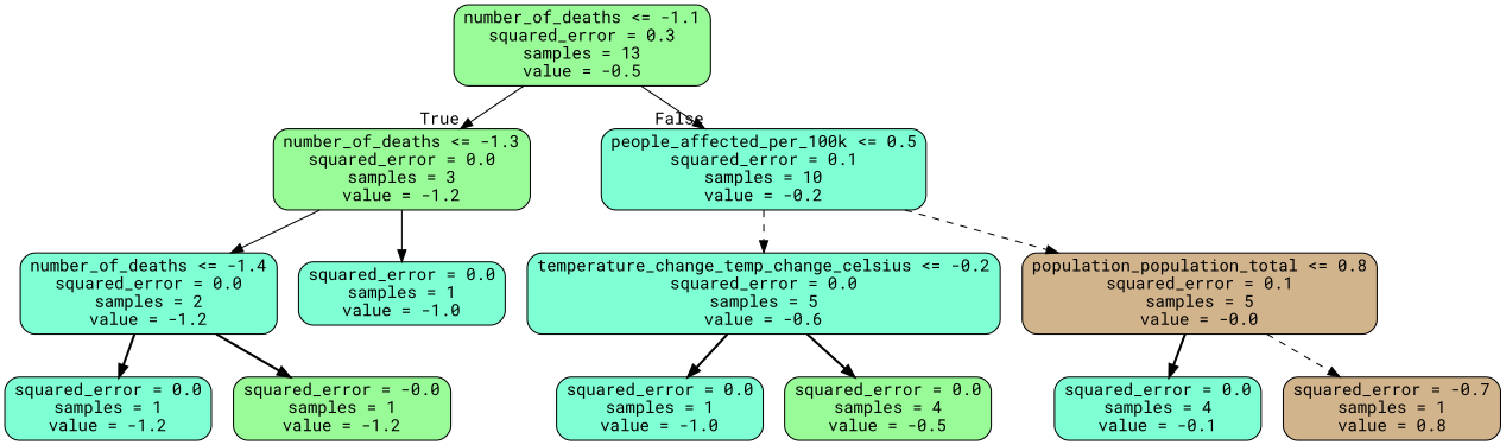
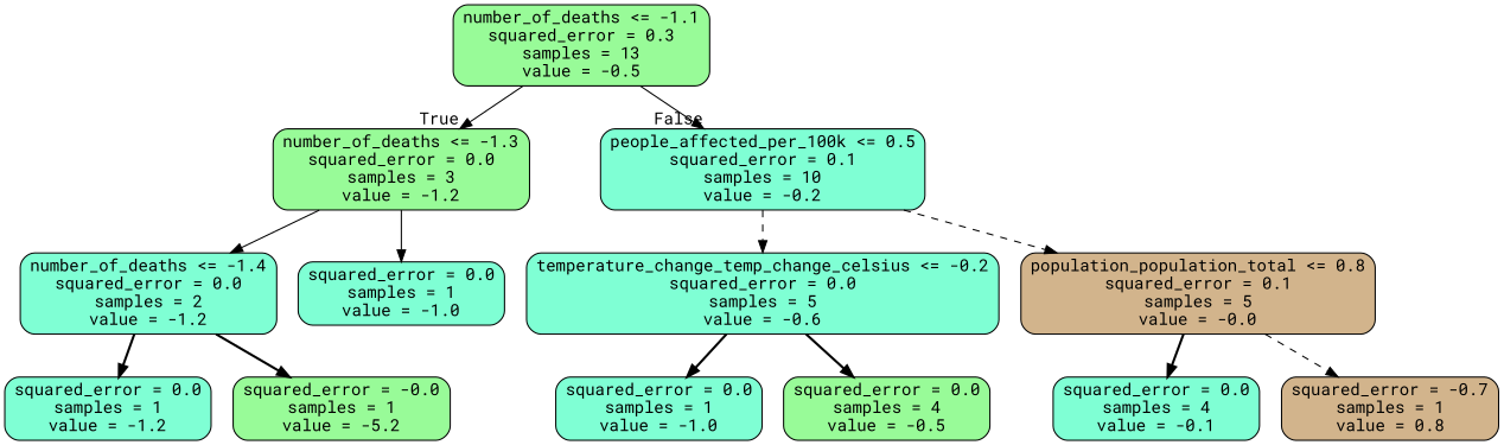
  digraph {
    fontname="Roboto Mono"
    node [color=black fillcolor=aquamarine fontname="Roboto Mono" shape=box style="rounded,filled"]
    edge [fontname="Roboto Mono" style=bold]
    n1 [fillcolor=palegreen label="number_of_deaths <= -1.1\nsquared_error = 0.3\nsamples = 13\nvalue = -0.5"]
    n2 [fillcolor=palegreen label="number_of_deaths <= -1.3\nsquared_error = 0.0\nsamples = 3\nvalue = -1.2"]
    n3 [label="people_affected_per_100k <= 0.5\nsquared_error = 0.1\nsamples = 10\nvalue = -0.2"]
    n4 [label="number_of_deaths <= -1.4\nsquared_error = 0.0\nsamples = 2\nvalue = -1.2"]
    n5 [label="squared_error = 0.0\nsamples = 1\nvalue = -1.0"]
    n6 [label="temperature_change_temp_change_celsius <= -0.2\nsquared_error = 0.0\nsamples = 5\nvalue = -0.6"]
    n7 [fillcolor=tan label="population_population_total <= 0.8\nsquared_error = 0.1\nsamples = 5\nvalue = -0.0"]
    n8 [label="squared_error = 0.0\nsamples = 1\nvalue = -1.2"]
-   n9 [fillcolor=palegreen label="squared_error = -0.0\nsamples = 1\nvalue = -1.2"]
+   n9 [fillcolor=palegreen label="squared_error = -0.0\nsamples = 1\nvalue = -5.2"]
    n10 [label="squared_error = 0.0\nsamples = 1\nvalue = -1.0"]
    n11 [fillcolor=palegreen label="squared_error = 0.0\nsamples = 4\nvalue = -0.5"]
    n12 [label="squared_error = 0.0\nsamples = 4\nvalue = -0.1"]
    n13 [fillcolor=tan label="squared_error = -0.7\nsamples = 1\nvalue = 0.8"]
    n1 -> n2 [headlabel=True labelangle=45 labeldistance=2.5 style=solid]
    n1 -> n3 [headlabel=False labelangle=-45 labeldistance=2.5 style=solid]
    n2 -> n4 [style=solid]
    n2 -> n5 [style=solid]
    n3 -> n6 [style=dashed]
    n3 -> n7 [style=dashed]
    n4 -> n8
    n4 -> n9
    n6 -> n10
    n6 -> n11
    n7 -> n12
    n7 -> n13 [style=dashed]
  }
